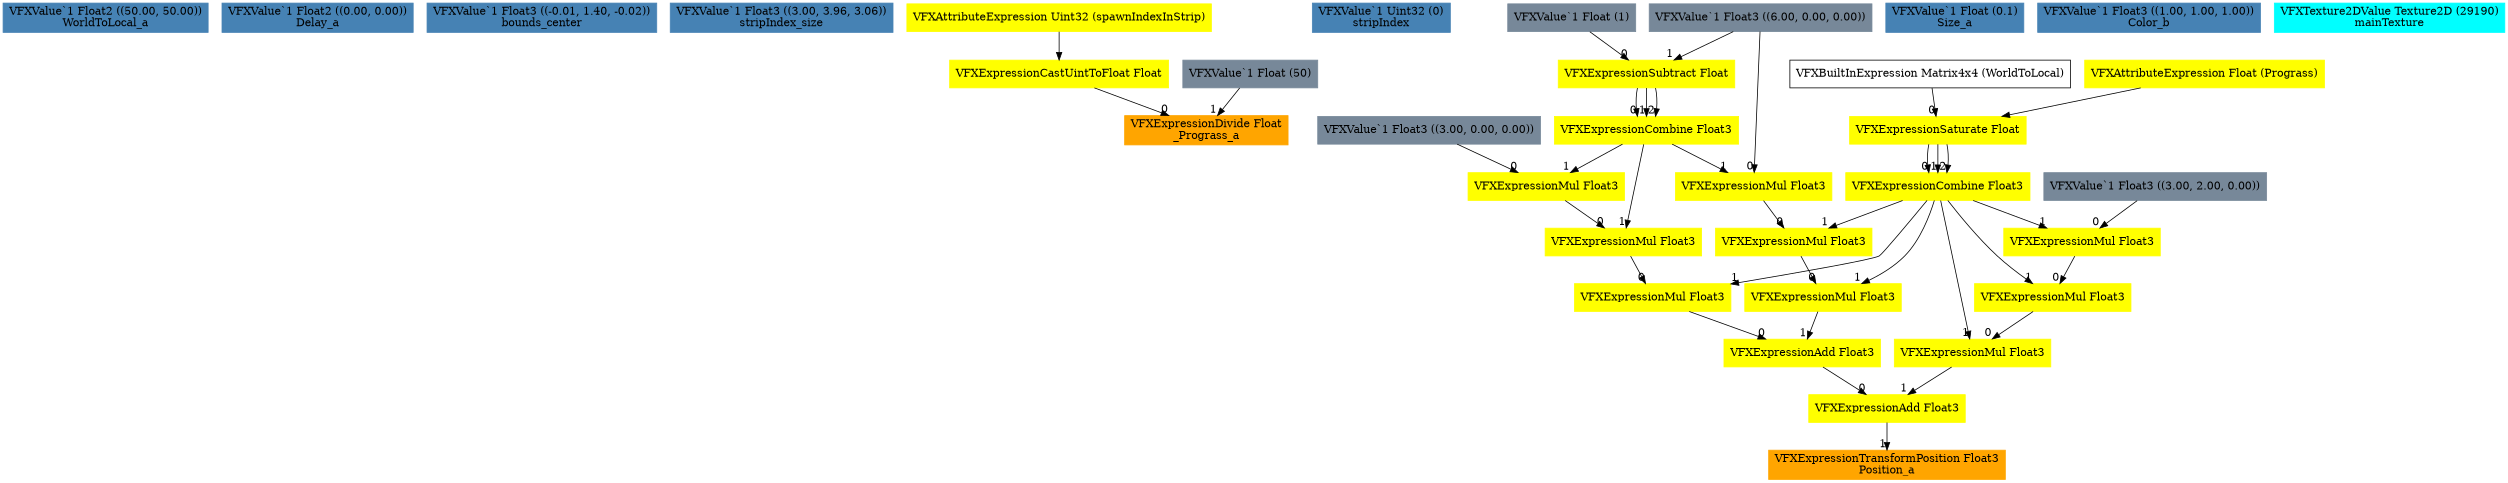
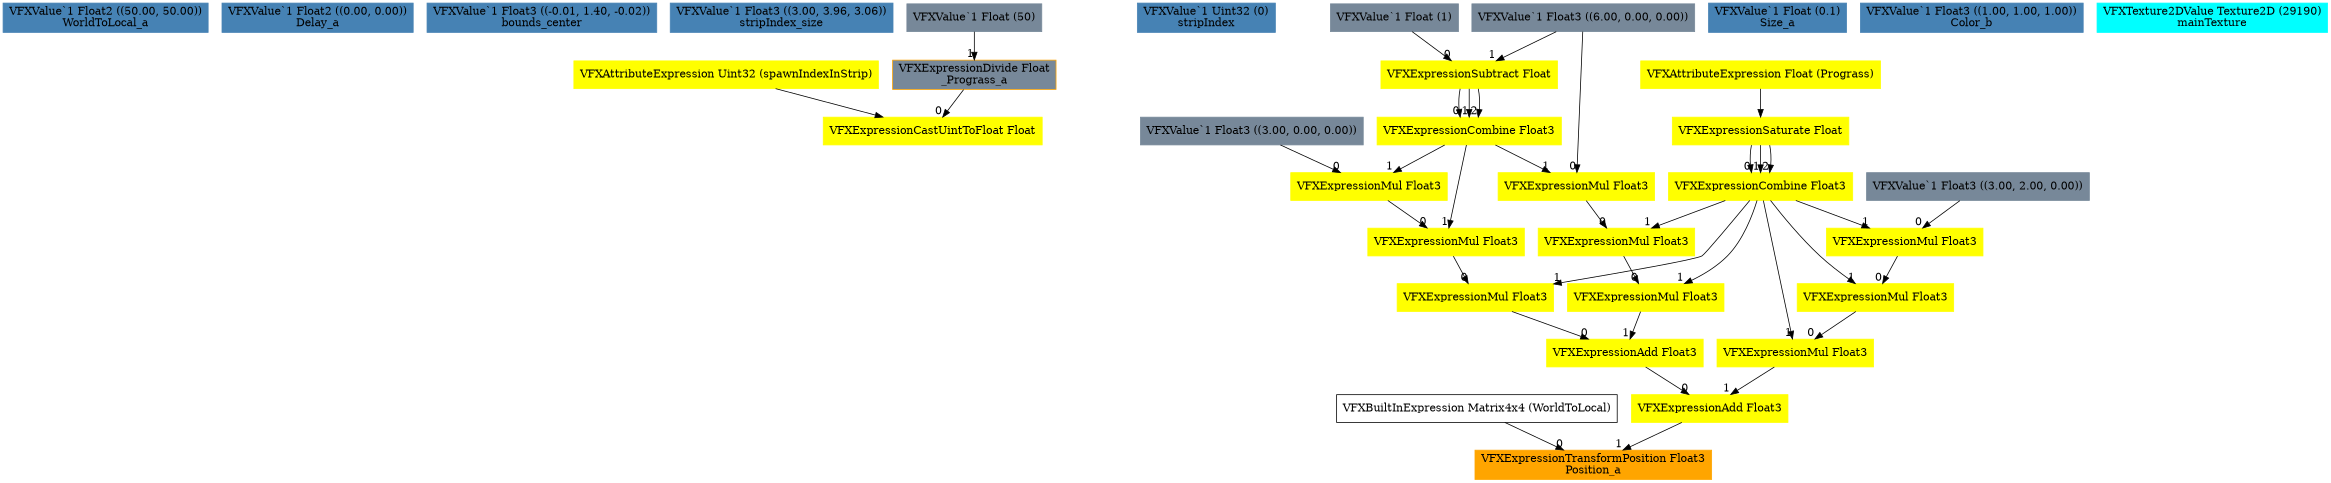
  digraph {
    node [color=yellow shape=box style=filled]
    edge [headlabel=0]
    n1 [color=steelblue label="VFXValue`1 Float2 ((50.00, 50.00))\nWorldToLocal_a"]
    n2 [color=steelblue label="VFXValue`1 Float2 ((0.00, 0.00))\nDelay_a"]
    n3 [color=steelblue label="VFXValue`1 Float3 ((-0.01, 1.40, -0.02))\nbounds_center"]
    n4 [color=steelblue label="VFXValue`1 Float3 ((3.00, 3.96, 3.06))\nstripIndex_size"]
-   n5 [color=orange label="VFXExpressionDivide Float\n_Prograss_a"]
+   n5 [color=orange label="VFXExpressionDivide Float\n_Prograss_a" fillcolor=lightslategray]
    n6 [label="VFXExpressionCastUintToFloat Float"]
    n7 [label="VFXAttributeExpression Uint32 (spawnIndexInStrip)"]
    n8 [color=lightslategray label="VFXValue`1 Float (50)"]
    n9 [color=steelblue label="VFXValue`1 Uint32 (0)\nstripIndex"]
    n10 [color=orange label="VFXExpressionTransformPosition Float3\nPosition_a"]
    n11 [label="VFXBuiltInExpression Matrix4x4 (WorldToLocal)" color="" style=""]
    n12 [label="VFXExpressionAdd Float3"]
    n13 [label="VFXExpressionAdd Float3"]
    n14 [label="VFXExpressionMul Float3"]
    n15 [label="VFXExpressionMul Float3"]
    n16 [label="VFXExpressionMul Float3"]
    n17 [color=lightslategray label="VFXValue`1 Float3 ((3.00, 0.00, 0.00))"]
    n18 [label="VFXExpressionCombine Float3"]
    n19 [label="VFXExpressionMul Float3"]
    n20 [label="VFXExpressionMul Float3"]
    n21 [label="VFXExpressionSubtract Float"]
    n22 [color=lightslategray label="VFXValue`1 Float (1)"]
    n23 [label="VFXExpressionSaturate Float"]
    n24 [label="VFXExpressionCombine Float3"]
    n25 [label="VFXExpressionMul Float3"]
    n26 [label="VFXExpressionMul Float3"]
    n27 [label="VFXExpressionMul Float3"]
    n28 [label="VFXExpressionMul Float3"]
    n29 [label="VFXAttributeExpression Float (Prograss)"]
    n30 [color=lightslategray label="VFXValue`1 Float3 ((6.00, 0.00, 0.00))"]
    n31 [color=lightslategray label="VFXValue`1 Float3 ((3.00, 2.00, 0.00))"]
    n32 [color=steelblue label="VFXValue`1 Float (0.1)\nSize_a"]
    n33 [color=steelblue label="VFXValue`1 Float3 ((1.00, 1.00, 1.00))\nColor_b"]
    n34 [color=cyan label="VFXTexture2DValue Texture2D (29190)\nmainTexture"]
-   n6 -> n5
+   n5 -> n6
    n7 -> n6 [headlabel=""]
    n8 -> n5 [headlabel=1]
-   n11 -> n23
+   n11 -> n10
    n12 -> n10 [headlabel=1]
    n13 -> n12
    n14 -> n13
    n15 -> n14
    n16 -> n15
    n17 -> n16
    n18 -> n15 [headlabel=1]
    n18 -> n16 [headlabel=1]
    n18 -> n19 [headlabel=1]
    n19 -> n20
    n20 -> n25
    n21 -> n18
    n21 -> n18 [headlabel=1]
    n21 -> n18 [headlabel=2]
    n22 -> n21
    n23 -> n24
    n23 -> n24 [headlabel=1]
    n23 -> n24 [headlabel=2]
    n24 -> n14 [headlabel=1]
    n24 -> n20 [headlabel=1]
    n24 -> n25 [headlabel=1]
    n24 -> n26 [headlabel=1]
    n24 -> n27 [headlabel=1]
    n24 -> n28 [headlabel=1]
    n25 -> n13 [headlabel=1]
    n26 -> n12 [headlabel=1]
    n27 -> n26
    n28 -> n27
    n29 -> n23 [headlabel=""]
    n30 -> n19
    n30 -> n21 [headlabel=1]
    n31 -> n28
  }
